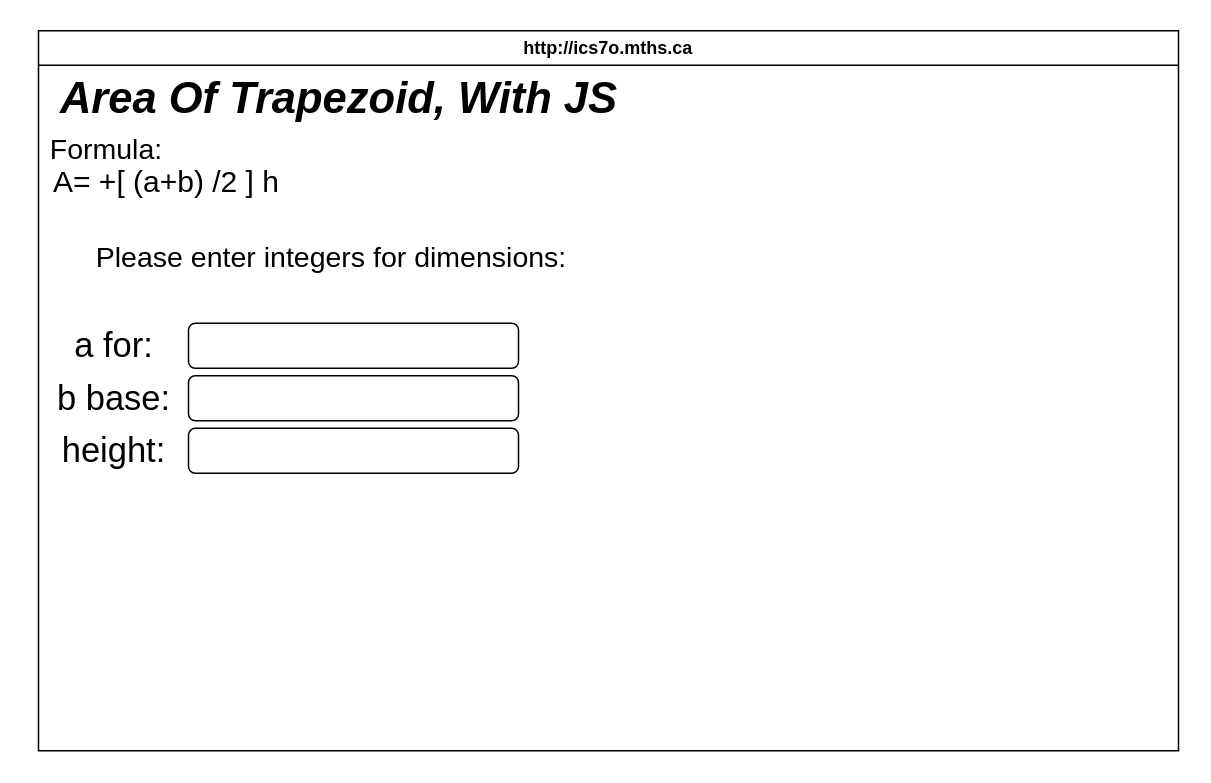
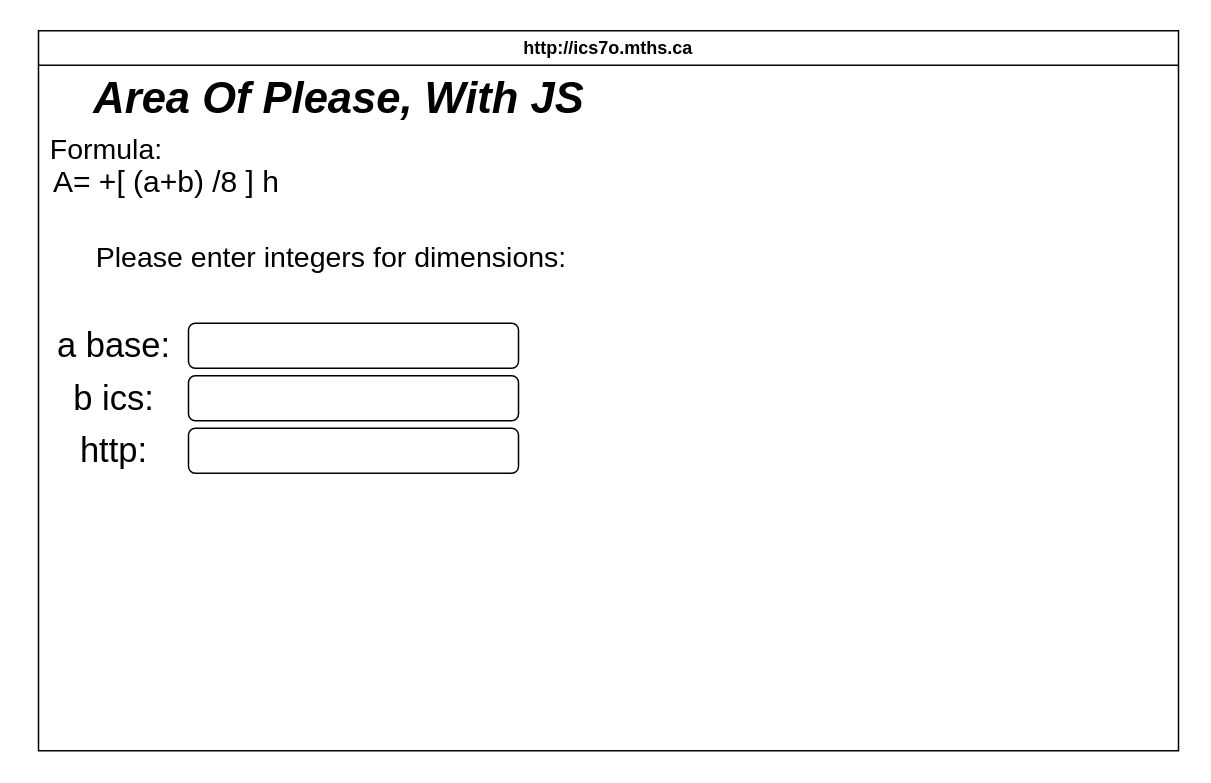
  <mxCell id="0" />
  <mxCell id="1" parent="0" />
  <mxCell id="2" value="http://ics7o.mths.ca" style="swimlane;whiteSpace=wrap;html=1;" parent="1" vertex="1"><mxGeometry x="25" y="20" width="760" height="480" as="geometry" /></mxCell>
  <mxCell id="3" value="" style="rounded=1;whiteSpace=wrap;html=1;" parent="2" vertex="1"><mxGeometry x="100" y="195" width="220" height="30" as="geometry" /></mxCell>
- <mxCell id="4" value="&lt;font size=&quot;1&quot; style=&quot;&quot;&gt;&lt;b style=&quot;&quot;&gt;&lt;i style=&quot;font-size: 29px;&quot;&gt;Area Of Trapezoid, With JS&lt;/i&gt;&lt;/b&gt;&lt;/font&gt;" style="text;html=1;align=center;verticalAlign=middle;resizable=0;points=[];autosize=1;strokeColor=none;fillColor=none;strokeWidth=1;" parent="2" vertex="1"><mxGeometry y="20" width="400" height="50" as="geometry" /></mxCell>
+ <mxCell id="4" value="&lt;font size=&quot;1&quot; style=&quot;&quot;&gt;&lt;b style=&quot;&quot;&gt;&lt;i style=&quot;font-size: 29px;&quot;&gt;Area Of Please, With JS&lt;/i&gt;&lt;/b&gt;&lt;/font&gt;" style="text;html=1;align=center;verticalAlign=middle;resizable=0;points=[];autosize=1;strokeColor=none;fillColor=none;strokeWidth=1;" parent="2" vertex="1"><mxGeometry y="20" width="400" height="50" as="geometry" /></mxCell>
  <mxCell id="5" value="&lt;font style=&quot;font-size: 19px;&quot;&gt;Formula:&lt;/font&gt;" style="text;html=1;align=center;verticalAlign=middle;resizable=0;points=[];autosize=1;strokeColor=none;fillColor=none;fontSize=31;" parent="2" vertex="1"><mxGeometry x="-5" y="50" width="100" height="50" as="geometry" /></mxCell>
- <mxCell id="6" value="&lt;font style=&quot;font-size: 20px;&quot;&gt;A= +[ (a+b) /2 ] h&lt;/font&gt;" style="text;html=1;align=center;verticalAlign=middle;resizable=0;points=[];autosize=1;strokeColor=none;fillColor=none;fontSize=24;" parent="2" vertex="1"><mxGeometry x="-5" y="80" width="180" height="40" as="geometry" /></mxCell>
+ <mxCell id="6" value="&lt;font style=&quot;font-size: 20px;&quot;&gt;A= +[ (a+b) /8 ] h&lt;/font&gt;" style="text;html=1;align=center;verticalAlign=middle;resizable=0;points=[];autosize=1;strokeColor=none;fillColor=none;fontSize=24;" parent="2" vertex="1"><mxGeometry x="-5" y="80" width="180" height="40" as="geometry" /></mxCell>
  <mxCell id="7" value="&lt;font style=&quot;font-size: 19px;&quot;&gt;Please enter integers for dimensions:&lt;/font&gt;" style="text;html=1;align=center;verticalAlign=middle;resizable=0;points=[];autosize=1;strokeColor=none;fillColor=none;fontSize=23;" parent="2" vertex="1"><mxGeometry x="25" y="130" width="340" height="40" as="geometry" /></mxCell>
- <mxCell id="8" value="a for:" style="text;html=1;align=center;verticalAlign=middle;resizable=0;points=[];autosize=1;strokeColor=none;fillColor=none;fontSize=23;" parent="2" vertex="1"><mxGeometry y="190" width="100" height="40" as="geometry" /></mxCell>
+ <mxCell id="8" value="a base:" style="text;html=1;align=center;verticalAlign=middle;resizable=0;points=[];autosize=1;strokeColor=none;fillColor=none;fontSize=23;" parent="2" vertex="1"><mxGeometry y="190" width="100" height="40" as="geometry" /></mxCell>
  <mxCell id="9" value="" style="rounded=1;whiteSpace=wrap;html=1;strokeWidth=1;fontSize=23;" parent="2" vertex="1"><mxGeometry x="100" y="230" width="220" height="30" as="geometry" /></mxCell>
- <mxCell id="10" value="b base:" style="text;html=1;align=center;verticalAlign=middle;resizable=0;points=[];autosize=1;strokeColor=none;fillColor=none;fontSize=23;" parent="2" vertex="1"><mxGeometry y="225" width="100" height="40" as="geometry" /></mxCell>
- <mxCell id="11" value="height:" style="text;html=1;align=center;verticalAlign=middle;resizable=0;points=[];autosize=1;strokeColor=none;fillColor=none;fontSize=23;" parent="2" vertex="1"><mxGeometry x="5" y="260" width="90" height="40" as="geometry" /></mxCell>
+ <mxCell id="10" value="b ics:" style="text;html=1;align=center;verticalAlign=middle;resizable=0;points=[];autosize=1;strokeColor=none;fillColor=none;fontSize=23;" parent="2" vertex="1"><mxGeometry y="225" width="100" height="40" as="geometry" /></mxCell>
+ <mxCell id="11" value="http:" style="text;html=1;align=center;verticalAlign=middle;resizable=0;points=[];autosize=1;strokeColor=none;fillColor=none;fontSize=23;" parent="2" vertex="1"><mxGeometry x="5" y="260" width="90" height="40" as="geometry" /></mxCell>
  <mxCell id="12" value="" style="rounded=1;whiteSpace=wrap;html=1;strokeWidth=1;fontSize=23;" parent="2" vertex="1"><mxGeometry x="100" y="265" width="220" height="30" as="geometry" /></mxCell>
